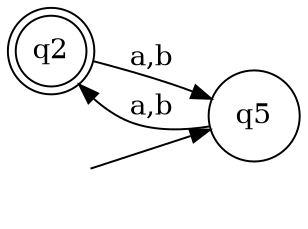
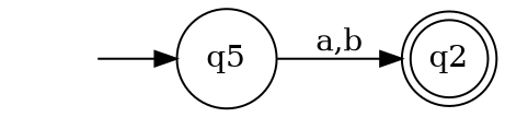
  digraph {
    rankdir=LR
    node [margin=0.1 shape=circle]
    n1 [label=q2 margin=0 shape=doublecircle]
    q5
    " " [color=white width=0]
-   n1 -> q5 [label="a,b"]
    q5 -> n1 [label="a,b"]
    " " -> q5
  }
